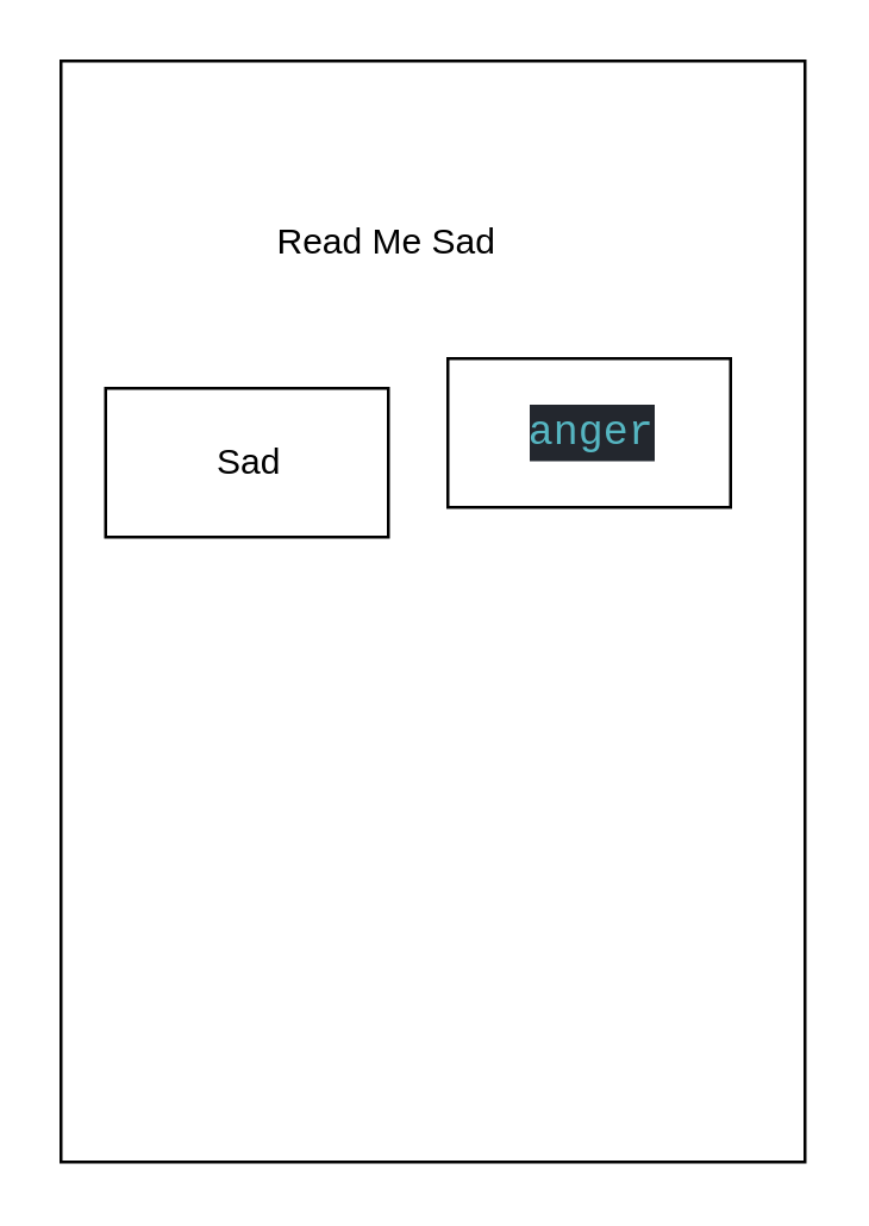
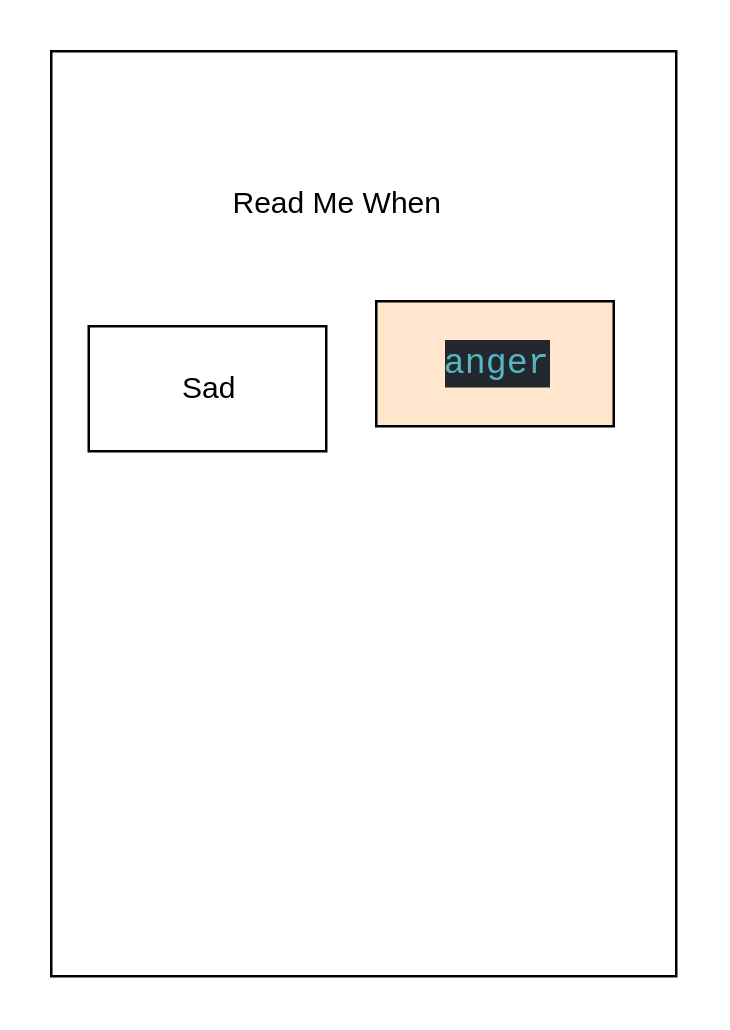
  <mxCell id="0" />
  <mxCell id="1" parent="0" />
  <mxCell id="2" value="" style="html=1;dashed=0;whitespace=wrap;movable=0;resizable=0;rotatable=0;deletable=0;editable=0;connectable=0;" vertex="1" parent="1"><mxGeometry x="20" y="20" width="250" height="370" as="geometry" /></mxCell>
  <mxCell id="3" value="Sad" style="html=1;dashed=0;whitespace=wrap;" vertex="1" parent="1"><mxGeometry x="35" y="130" width="95" height="50" as="geometry" /></mxCell>
  <mxCell id="4" value="" style="shape=table;startSize=0;container=1;collapsible=1;childLayout=tableLayout;fixedRows=1;rowLines=0;fontStyle=0;align=center;resizeLast=1;strokeColor=none;fillColor=none;collapsible=0;" vertex="1" parent="1"><mxGeometry x="55" y="70" width="180" height="20" as="geometry" /></mxCell>
  <mxCell id="5" value="" style="shape=tableRow;horizontal=0;startSize=0;swimlaneHead=0;swimlaneBody=0;fillColor=none;collapsible=0;dropTarget=0;points=[[0,0.5],[1,0.5]];portConstraint=eastwest;top=0;left=0;right=0;bottom=0;" vertex="1" parent="4"><mxGeometry width="180" height="20" as="geometry" /></mxCell>
  <mxCell id="6" value="" style="shape=partialRectangle;connectable=0;fillColor=none;top=0;left=0;bottom=0;right=0;editable=1;overflow=hidden;" vertex="1" parent="5"><mxGeometry width="30" height="20" as="geometry"><mxRectangle width="30" height="20" as="alternateBounds" /></mxGeometry></mxCell>
- <mxCell id="7" value="Read Me Sad" style="shape=partialRectangle;connectable=0;fillColor=none;top=0;left=0;bottom=0;right=0;align=left;spacingLeft=6;overflow=hidden;" vertex="1" parent="5"><mxGeometry x="30" width="150" height="20" as="geometry"><mxRectangle width="150" height="20" as="alternateBounds" /></mxGeometry></mxCell>
- <mxCell id="8" value="&lt;div style=&quot;color: rgb(171, 178, 191); background-color: rgb(35, 39, 46); font-family: Consolas, &amp;quot;Courier New&amp;quot;, monospace; font-size: 14px; line-height: 19px;&quot;&gt;&lt;span style=&quot;color: #56b6c2;&quot;&gt;anger&lt;/span&gt;&lt;/div&gt;" style="html=1;dashed=0;whitespace=wrap;" vertex="1" parent="1"><mxGeometry x="150" y="120" width="95" height="50" as="geometry" /></mxCell>
+ <mxCell id="7" value="Read Me When" style="shape=partialRectangle;connectable=0;fillColor=none;top=0;left=0;bottom=0;right=0;align=left;spacingLeft=6;overflow=hidden;" vertex="1" parent="5"><mxGeometry x="30" width="150" height="20" as="geometry"><mxRectangle width="150" height="20" as="alternateBounds" /></mxGeometry></mxCell>
+ <mxCell id="8" value="&lt;div style=&quot;color: rgb(171, 178, 191); background-color: rgb(35, 39, 46); font-family: Consolas, &amp;quot;Courier New&amp;quot;, monospace; font-size: 14px; line-height: 19px;&quot;&gt;&lt;span style=&quot;color: #56b6c2;&quot;&gt;anger&lt;/span&gt;&lt;/div&gt;" style="html=1;dashed=0;whitespace=wrap;fillColor=#ffe6cc;" vertex="1" parent="1"><mxGeometry x="150" y="120" width="95" height="50" as="geometry" /></mxCell>
